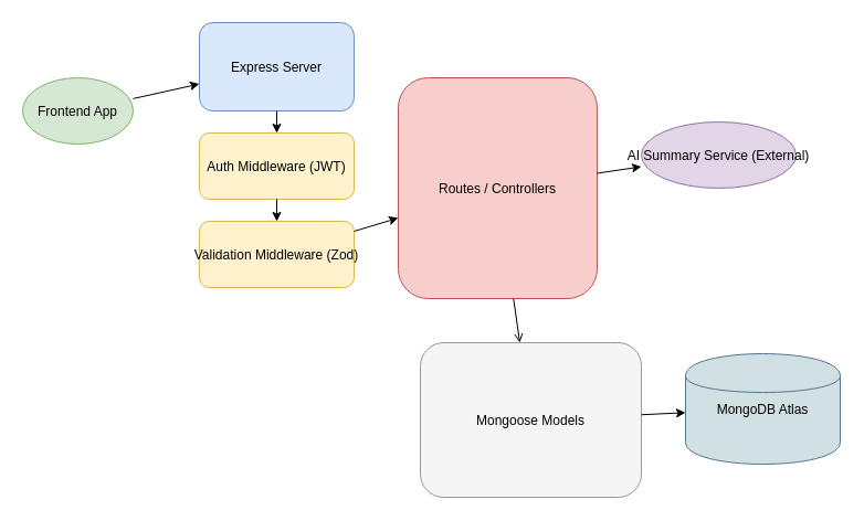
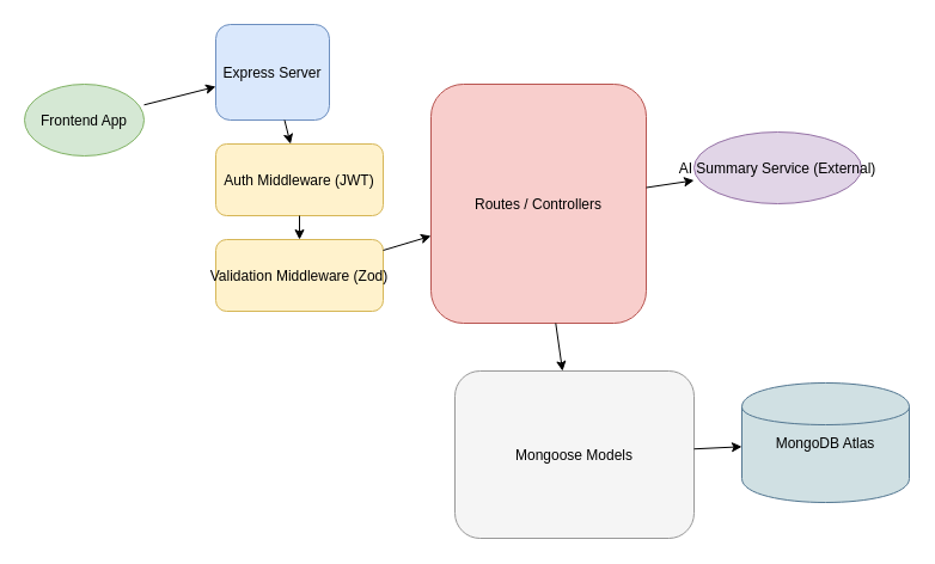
  <mxCell id="0" />
  <mxCell id="1" parent="0" />
  <mxCell id="2" value="Frontend App" style="shape=ellipse;fillColor=#d5e8d4;strokeColor=#82b366;" vertex="1" parent="1"><mxGeometry x="20" y="70" width="100" height="60" as="geometry" /></mxCell>
- <mxCell id="3" value="Express Server" style="shape=rectangle;rounded=1;fillColor=#dae8fc;strokeColor=#6c8ebf;" vertex="1" parent="1"><mxGeometry x="180" y="20" width="140" height="80" as="geometry" /></mxCell>
+ <mxCell id="3" value="Express Server" style="shape=rectangle;rounded=1;fillColor=#dae8fc;strokeColor=#6c8ebf;" vertex="1" parent="1"><mxGeometry x="180" y="20" width="95" height="80" as="geometry" /></mxCell>
  <mxCell id="4" value="Auth Middleware (JWT)" style="shape=rectangle;rounded=1;fillColor=#fff2cc;strokeColor=#d6b656;" vertex="1" parent="1"><mxGeometry x="180" y="120" width="140" height="60" as="geometry" /></mxCell>
  <mxCell id="5" value="Validation Middleware (Zod)" style="shape=rectangle;rounded=1;fillColor=#fff2cc;strokeColor=#d6b656;" vertex="1" parent="1"><mxGeometry x="180" y="200" width="140" height="60" as="geometry" /></mxCell>
  <mxCell id="6" value="Routes / Controllers" style="shape=rectangle;rounded=1;fillColor=#f8cecc;strokeColor=#b85450;" vertex="1" parent="1"><mxGeometry x="360" y="70" width="180" height="200" as="geometry" /></mxCell>
  <mxCell id="7" value="AI Summary Service (External)" style="shape=ellipse;fillColor=#e1d5e7;strokeColor=#9673a6;" vertex="1" parent="1"><mxGeometry x="580" y="110" width="140" height="60" as="geometry" /></mxCell>
  <mxCell id="8" value="Mongoose Models" style="shape=rectangle;rounded=1;fillColor=#f5f5f5;strokeColor=#999999;" vertex="1" parent="1"><mxGeometry x="380" y="310" width="200" height="140" as="geometry" /></mxCell>
  <mxCell id="9" value="MongoDB Atlas" style="shape=cylinder;fillColor=#d0e0e3;strokeColor=#537791;" vertex="1" parent="1"><mxGeometry x="620" y="320" width="140" height="100" as="geometry" /></mxCell>
  <mxCell id="10" edge="1" parent="1" source="2" target="3"><mxGeometry relative="1" as="geometry" /></mxCell>
  <mxCell id="11" edge="1" parent="1" source="3" target="4"><mxGeometry relative="1" as="geometry" /></mxCell>
  <mxCell id="12" edge="1" parent="1" source="4" target="5"><mxGeometry relative="1" as="geometry" /></mxCell>
  <mxCell id="13" edge="1" parent="1" source="5" target="6"><mxGeometry relative="1" as="geometry" /></mxCell>
  <mxCell id="14" edge="1" parent="1" source="6" target="7"><mxGeometry relative="1" as="geometry" /></mxCell>
- <mxCell id="15" edge="1" parent="1" source="6" target="8" style="endArrow=open;"><mxGeometry relative="1" as="geometry" /></mxCell>
+ <mxCell id="15" edge="1" parent="1" source="6" target="8"><mxGeometry relative="1" as="geometry" /></mxCell>
  <mxCell id="16" edge="1" parent="1" source="8" target="9"><mxGeometry relative="1" as="geometry" /></mxCell>
